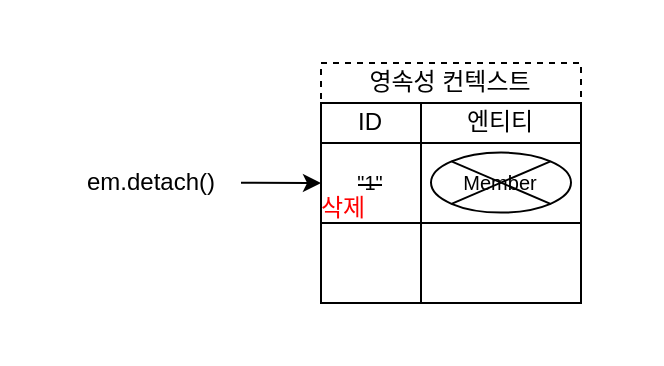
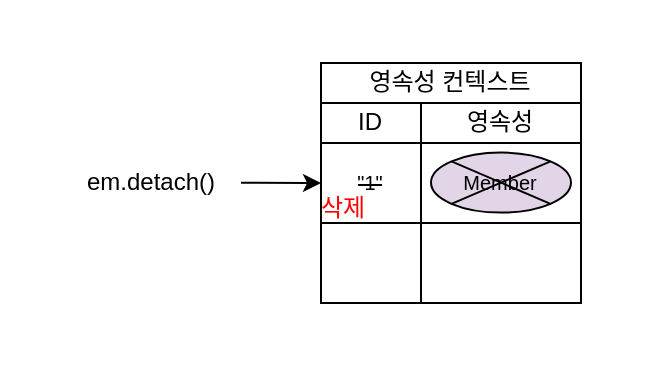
  <mxCell id="0" />
  <mxCell id="1" parent="0" />
  <mxCell id="2" value="" style="rounded=0;whiteSpace=wrap;html=1;strokeColor=none;" parent="1" vertex="1"><mxGeometry x="30" y="21" width="270" height="140" as="geometry" /></mxCell>
  <mxCell id="3" value="" style="rounded=0;whiteSpace=wrap;html=1;fontSize=12;fillColor=none;strokeColor=none;" parent="1" vertex="1"><mxGeometry x="20" y="20.81" width="290" height="140" as="geometry" /></mxCell>
- <mxCell id="4" value="&lt;span style=&quot;font-size: 12px;&quot;&gt;영속성 컨텍스트&lt;/span&gt;" style="rounded=0;whiteSpace=wrap;html=1;fontSize=10;dashed=1;" parent="1" vertex="1"><mxGeometry x="160" y="31" width="130" height="20" as="geometry" /></mxCell>
+ <mxCell id="4" value="&lt;span style=&quot;font-size: 12px;&quot;&gt;영속성 컨텍스트&lt;/span&gt;" style="rounded=0;whiteSpace=wrap;html=1;fontSize=10;" parent="1" vertex="1"><mxGeometry x="160" y="31" width="130" height="20" as="geometry" /></mxCell>
  <mxCell id="5" value="" style="shape=table;html=1;whiteSpace=wrap;startSize=0;container=1;collapsible=0;childLayout=tableLayout;fontSize=12;" parent="1" vertex="1"><mxGeometry x="160" y="51" width="130" height="100" as="geometry" /></mxCell>
  <mxCell id="6" value="" style="shape=tableRow;horizontal=0;startSize=0;swimlaneHead=0;swimlaneBody=0;top=0;left=0;bottom=0;right=0;collapsible=0;dropTarget=0;fillColor=none;points=[[0,0.5],[1,0.5]];portConstraint=eastwest;fontSize=10;" parent="5" vertex="1"><mxGeometry width="130" height="20" as="geometry" /></mxCell>
  <mxCell id="7" value="&lt;font style=&quot;font-size: 12px;&quot;&gt;ID&lt;/font&gt;" style="shape=partialRectangle;html=1;whiteSpace=wrap;connectable=0;fillColor=none;top=0;left=0;bottom=0;right=0;overflow=hidden;fontSize=10;" parent="6" vertex="1"><mxGeometry width="50" height="20" as="geometry"><mxRectangle width="50" height="20" as="alternateBounds" /></mxGeometry></mxCell>
- <mxCell id="8" value="&lt;font style=&quot;font-size: 12px;&quot;&gt;엔티티&lt;/font&gt;" style="shape=partialRectangle;html=1;whiteSpace=wrap;connectable=0;fillColor=none;top=0;left=0;bottom=0;right=0;overflow=hidden;fontSize=10;" parent="6" vertex="1"><mxGeometry x="50" width="80" height="20" as="geometry"><mxRectangle width="80" height="20" as="alternateBounds" /></mxGeometry></mxCell>
+ <mxCell id="8" value="&lt;font style=&quot;font-size: 12px;&quot;&gt;영속성&lt;/font&gt;" style="shape=partialRectangle;html=1;whiteSpace=wrap;connectable=0;fillColor=none;top=0;left=0;bottom=0;right=0;overflow=hidden;fontSize=10;" parent="6" vertex="1"><mxGeometry x="50" width="80" height="20" as="geometry"><mxRectangle width="80" height="20" as="alternateBounds" /></mxGeometry></mxCell>
  <mxCell id="9" value="" style="shape=tableRow;horizontal=0;startSize=0;swimlaneHead=0;swimlaneBody=0;top=0;left=0;bottom=0;right=0;collapsible=0;dropTarget=0;fillColor=none;points=[[0,0.5],[1,0.5]];portConstraint=eastwest;fontSize=10;" parent="5" vertex="1"><mxGeometry y="20" width="130" height="40" as="geometry" /></mxCell>
  <mxCell id="10" value="&lt;strike&gt;&quot;1&quot;&lt;/strike&gt;" style="shape=partialRectangle;html=1;whiteSpace=wrap;connectable=0;fillColor=none;top=0;left=0;bottom=0;right=0;overflow=hidden;fontSize=10;" parent="9" vertex="1"><mxGeometry width="50" height="40" as="geometry"><mxRectangle width="50" height="40" as="alternateBounds" /></mxGeometry></mxCell>
  <mxCell id="11" value="&lt;font color=&quot;#ff0000&quot;&gt;삭제&lt;/font&gt;" style="text;html=1;align=center;verticalAlign=middle;resizable=0;points=[];autosize=1;strokeColor=none;fillColor=none;strokeWidth=1;spacing=0;" parent="10" vertex="1"><mxGeometry x="-9" y="23" width="40" height="20" as="geometry" /></mxCell>
  <mxCell id="12" value="" style="shape=partialRectangle;html=1;whiteSpace=wrap;connectable=0;fillColor=none;top=0;left=0;bottom=0;right=0;overflow=hidden;fontSize=10;" parent="9" vertex="1"><mxGeometry x="50" width="80" height="40" as="geometry"><mxRectangle width="80" height="40" as="alternateBounds" /></mxGeometry></mxCell>
  <mxCell id="13" value="" style="shape=tableRow;horizontal=0;startSize=0;swimlaneHead=0;swimlaneBody=0;top=0;left=0;bottom=0;right=0;collapsible=0;dropTarget=0;fillColor=none;points=[[0,0.5],[1,0.5]];portConstraint=eastwest;fontSize=10;" parent="5" vertex="1"><mxGeometry y="60" width="130" height="40" as="geometry" /></mxCell>
  <mxCell id="14" value="" style="shape=partialRectangle;html=1;whiteSpace=wrap;connectable=0;fillColor=none;top=0;left=0;bottom=0;right=0;overflow=hidden;fontSize=10;" parent="13" vertex="1"><mxGeometry width="50" height="40" as="geometry"><mxRectangle width="50" height="40" as="alternateBounds" /></mxGeometry></mxCell>
  <mxCell id="15" value="" style="shape=partialRectangle;html=1;whiteSpace=wrap;connectable=0;fillColor=none;top=0;left=0;bottom=0;right=0;overflow=hidden;fontSize=10;" parent="13" vertex="1"><mxGeometry x="50" width="80" height="40" as="geometry"><mxRectangle width="80" height="40" as="alternateBounds" /></mxGeometry></mxCell>
- <mxCell id="16" value="&lt;font style=&quot;font-size: 10px;&quot;&gt;Member&lt;/font&gt;" style="ellipse;whiteSpace=wrap;html=1;strokeColor=default;strokeWidth=1;" parent="1" vertex="1"><mxGeometry x="215" y="75.81" width="70" height="30" as="geometry" /></mxCell>
+ <mxCell id="16" value="&lt;font style=&quot;font-size: 10px;&quot;&gt;Member&lt;/font&gt;" style="ellipse;whiteSpace=wrap;html=1;strokeColor=default;strokeWidth=1;fillColor=#e1d5e7;" parent="1" vertex="1"><mxGeometry x="215" y="75.81" width="70" height="30" as="geometry" /></mxCell>
  <mxCell id="17" value="" style="edgeStyle=none;html=1;" parent="1" source="18" edge="1"><mxGeometry relative="1" as="geometry"><mxPoint x="160" y="91" as="targetPoint" /></mxGeometry></mxCell>
  <mxCell id="18" value="em.detach()" style="text;html=1;align=center;verticalAlign=middle;resizable=0;points=[];autosize=1;strokeColor=none;fillColor=none;" parent="1" vertex="1"><mxGeometry x="30" y="75.81" width="90" height="30" as="geometry" /></mxCell>
  <mxCell id="19" style="edgeStyle=none;html=1;exitX=0;exitY=0;exitDx=0;exitDy=0;entryX=1;entryY=1;entryDx=0;entryDy=0;endArrow=none;endFill=0;" parent="1" source="16" target="16" edge="1"><mxGeometry relative="1" as="geometry" /></mxCell>
  <mxCell id="20" style="edgeStyle=none;html=1;exitX=1;exitY=0;exitDx=0;exitDy=0;entryX=0;entryY=1;entryDx=0;entryDy=0;endArrow=none;endFill=0;" parent="1" source="16" target="16" edge="1"><mxGeometry relative="1" as="geometry" /></mxCell>
